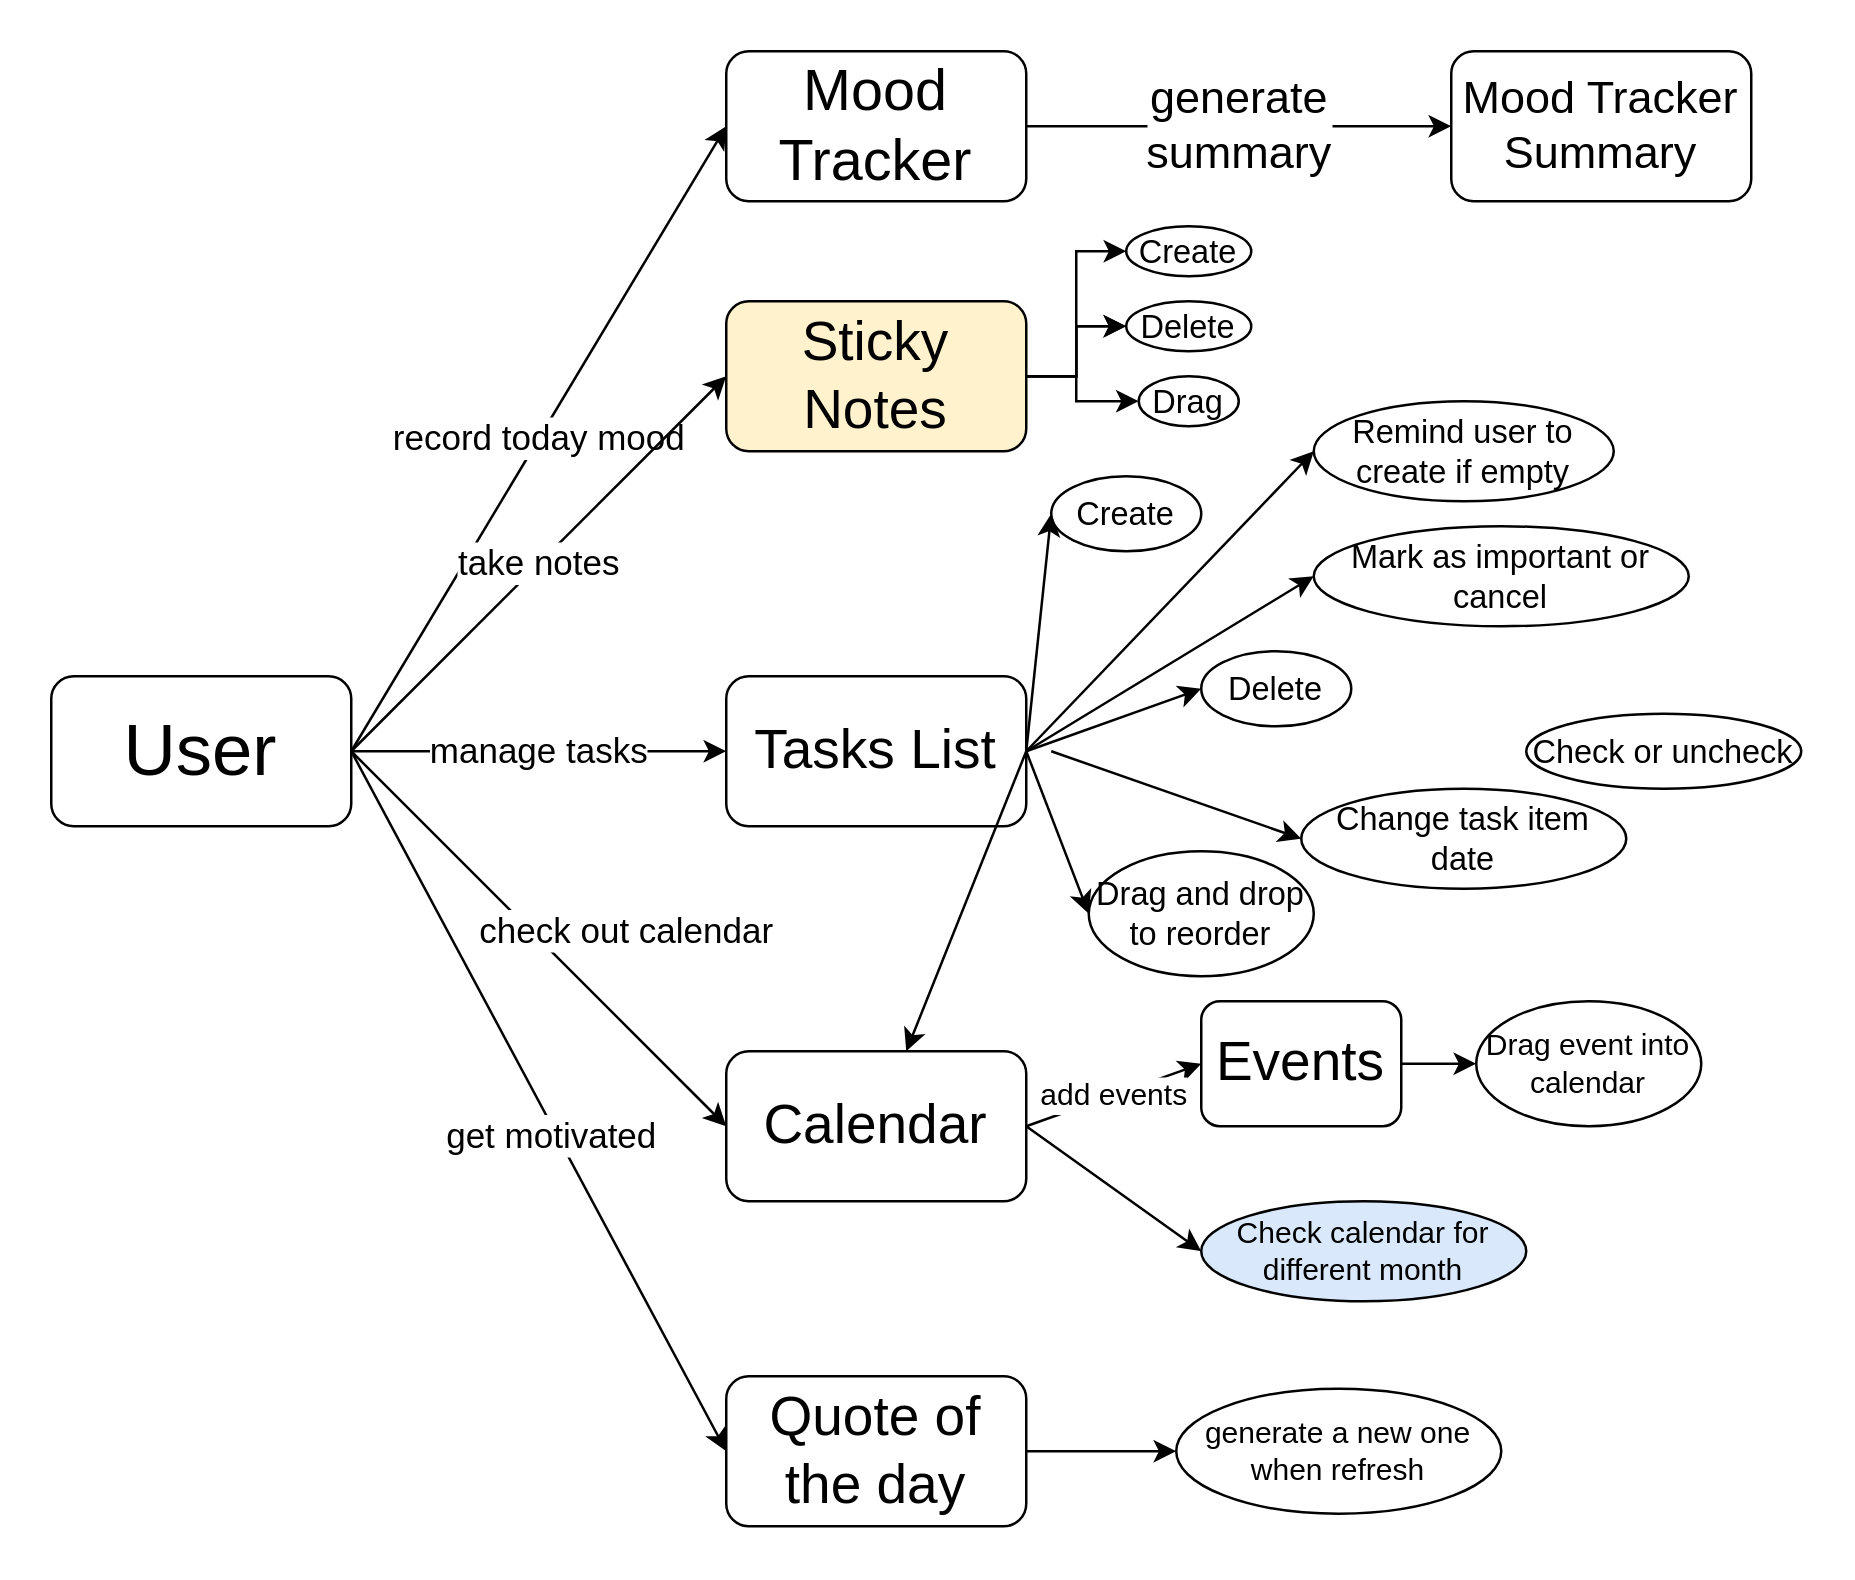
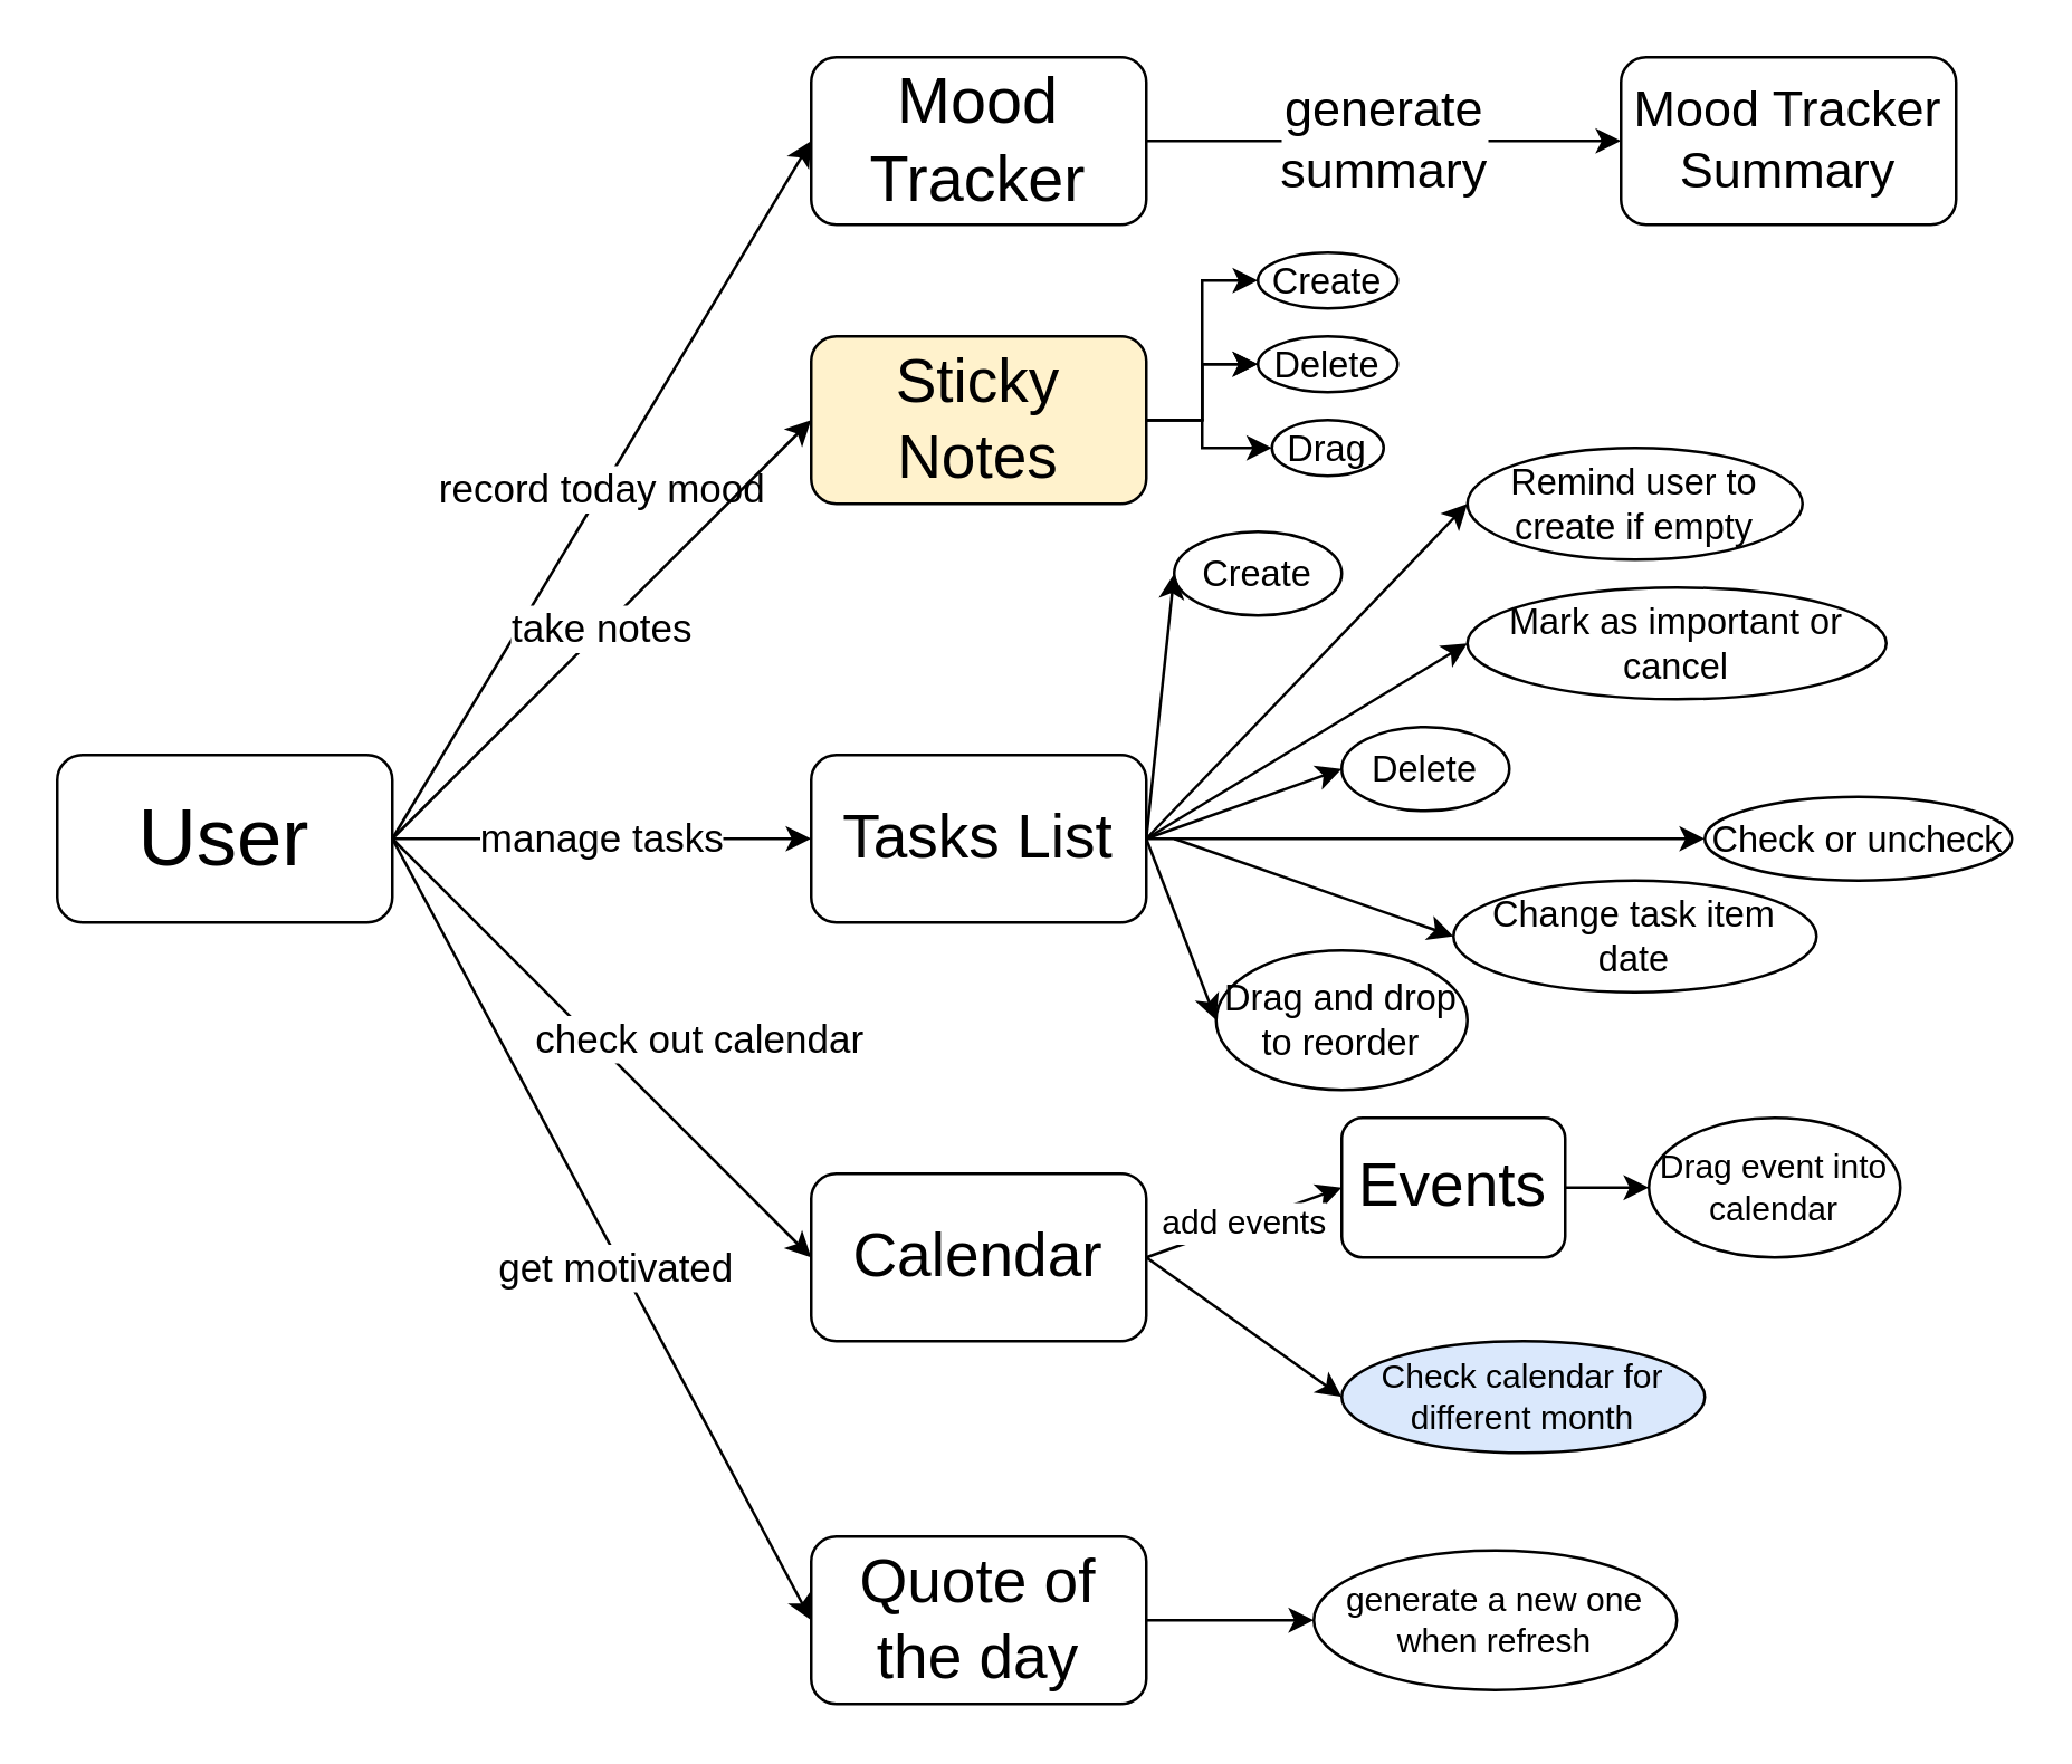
  <mxCell id="0" />
  <mxCell id="1" parent="0" />
  <mxCell id="2" value="&lt;font style=&quot;font-size: 29px&quot;&gt;User&lt;/font&gt;" style="rounded=1;whiteSpace=wrap;html=1;" vertex="1" parent="1"><mxGeometry x="20" y="270" width="120" height="60" as="geometry" /></mxCell>
  <mxCell id="3" value="&lt;font style=&quot;font-size: 23px&quot;&gt;Mood Tracker&lt;/font&gt;" style="rounded=1;whiteSpace=wrap;html=1;" vertex="1" parent="1"><mxGeometry x="290" y="20" width="120" height="60" as="geometry" /></mxCell>
  <mxCell id="4" value="record today mood" style="endArrow=classic;html=1;exitX=1;exitY=0.5;exitDx=0;exitDy=0;entryX=0;entryY=0.5;entryDx=0;entryDy=0;fontSize=14;" edge="1" parent="1" source="2" target="3"><mxGeometry width="50" height="50" relative="1" as="geometry"><mxPoint x="250" y="260" as="sourcePoint" /><mxPoint x="300" y="210" as="targetPoint" /></mxGeometry></mxCell>
  <mxCell id="5" value="Mood Tracker Summary" style="rounded=1;whiteSpace=wrap;html=1;fontSize=18;" vertex="1" parent="1"><mxGeometry x="580" y="20" width="120" height="60" as="geometry" /></mxCell>
  <mxCell id="6" value="generate &lt;br&gt;summary" style="endArrow=classic;html=1;fontSize=18;exitX=1;exitY=0.5;exitDx=0;exitDy=0;entryX=0;entryY=0.5;entryDx=0;entryDy=0;" edge="1" parent="1" source="3" target="5"><mxGeometry width="50" height="50" relative="1" as="geometry"><mxPoint x="440" y="190" as="sourcePoint" /><mxPoint x="490" y="140" as="targetPoint" /></mxGeometry></mxCell>
  <mxCell id="7" value="" style="edgeStyle=orthogonalEdgeStyle;rounded=0;orthogonalLoop=1;jettySize=auto;html=1;fontSize=10;entryX=0;entryY=0.5;entryDx=0;entryDy=0;" edge="1" parent="1" source="9" target="20"><mxGeometry relative="1" as="geometry" /></mxCell>
  <mxCell id="8" value="" style="edgeStyle=orthogonalEdgeStyle;rounded=0;orthogonalLoop=1;jettySize=auto;html=1;fontSize=12;" edge="1" parent="1" source="9" target="24"><mxGeometry relative="1" as="geometry"><Array as="points"><mxPoint x="430" y="150" /><mxPoint x="430" y="160" /></Array></mxGeometry></mxCell>
  <mxCell id="9" value="&lt;font style=&quot;font-size: 22px&quot;&gt;Sticky Notes&lt;/font&gt;" style="rounded=1;whiteSpace=wrap;html=1;fontSize=14;fillColor=#fff2cc;" vertex="1" parent="1"><mxGeometry x="290" y="120" width="120" height="60" as="geometry" /></mxCell>
  <mxCell id="10" value="take notes" style="endArrow=classic;html=1;fontSize=14;entryX=0;entryY=0.5;entryDx=0;entryDy=0;exitX=1;exitY=0.5;exitDx=0;exitDy=0;" edge="1" parent="1" source="2" target="9"><mxGeometry width="50" height="50" relative="1" as="geometry"><mxPoint x="140" y="250" as="sourcePoint" /><mxPoint x="380" y="240" as="targetPoint" /><Array as="points" /></mxGeometry></mxCell>
  <mxCell id="11" value="&lt;font style=&quot;font-size: 22px&quot;&gt;Tasks List&lt;/font&gt;" style="rounded=1;whiteSpace=wrap;html=1;fontSize=14;" vertex="1" parent="1"><mxGeometry x="290" y="270" width="120" height="60" as="geometry" /></mxCell>
  <mxCell id="12" value="manage tasks" style="endArrow=classic;html=1;fontSize=14;exitX=1;exitY=0.5;exitDx=0;exitDy=0;entryX=0;entryY=0.5;entryDx=0;entryDy=0;" edge="1" parent="1" source="2" target="11"><mxGeometry width="50" height="50" relative="1" as="geometry"><mxPoint x="330" y="280" as="sourcePoint" /><mxPoint x="380" y="230" as="targetPoint" /></mxGeometry></mxCell>
  <mxCell id="13" value="&lt;font style=&quot;font-size: 22px&quot;&gt;Calendar&lt;/font&gt;" style="rounded=1;whiteSpace=wrap;html=1;fontSize=14;" vertex="1" parent="1"><mxGeometry x="290" y="420" width="120" height="60" as="geometry" /></mxCell>
  <mxCell id="14" value="" style="endArrow=classic;html=1;fontSize=14;entryX=0;entryY=0.5;entryDx=0;entryDy=0;exitX=1;exitY=0.5;exitDx=0;exitDy=0;" edge="1" parent="1" source="2" target="13"><mxGeometry width="50" height="50" relative="1" as="geometry"><mxPoint x="140" y="250" as="sourcePoint" /><mxPoint x="380" y="230" as="targetPoint" /></mxGeometry></mxCell>
  <mxCell id="15" value="check out calendar" style="edgeLabel;html=1;align=center;verticalAlign=middle;resizable=0;points=[];fontSize=14;" vertex="1" connectable="0" parent="14"><mxGeometry x="-0.037" y="1" relative="1" as="geometry"><mxPoint x="36.8" as="offset" /></mxGeometry></mxCell>
  <mxCell id="16" value="" style="edgeStyle=orthogonalEdgeStyle;rounded=0;orthogonalLoop=1;jettySize=auto;html=1;fontSize=10;" edge="1" parent="1" source="17" target="45"><mxGeometry relative="1" as="geometry" /></mxCell>
  <mxCell id="17" value="&lt;font style=&quot;font-size: 22px&quot;&gt;Quote of the day&lt;/font&gt;" style="rounded=1;whiteSpace=wrap;html=1;fontSize=14;" vertex="1" parent="1"><mxGeometry x="290" y="550" width="120" height="60" as="geometry" /></mxCell>
  <mxCell id="18" value="" style="endArrow=classic;html=1;fontSize=14;exitX=1;exitY=0.5;exitDx=0;exitDy=0;entryX=0;entryY=0.5;entryDx=0;entryDy=0;" edge="1" parent="1" source="2" target="17"><mxGeometry width="50" height="50" relative="1" as="geometry"><mxPoint x="330" y="470" as="sourcePoint" /><mxPoint x="380" y="420" as="targetPoint" /></mxGeometry></mxCell>
  <mxCell id="19" value="get motivated" style="edgeLabel;html=1;align=center;verticalAlign=middle;resizable=0;points=[];fontSize=14;" vertex="1" connectable="0" parent="18"><mxGeometry x="0.09" y="-2" relative="1" as="geometry"><mxPoint as="offset" /></mxGeometry></mxCell>
  <mxCell id="20" value="Create" style="ellipse;whiteSpace=wrap;html=1;fontSize=13;" vertex="1" parent="1"><mxGeometry x="450" y="90" width="50" height="20" as="geometry" /></mxCell>
  <mxCell id="21" value="" style="edgeStyle=orthogonalEdgeStyle;rounded=0;orthogonalLoop=1;jettySize=auto;html=1;fontSize=10;" edge="1" parent="1" source="9" target="23"><mxGeometry relative="1" as="geometry" /></mxCell>
  <mxCell id="22" value="" style="edgeStyle=orthogonalEdgeStyle;rounded=0;orthogonalLoop=1;jettySize=auto;html=1;fontSize=12;" edge="1" parent="1" source="9" target="23"><mxGeometry relative="1" as="geometry" /></mxCell>
  <mxCell id="23" value="Delete" style="ellipse;whiteSpace=wrap;html=1;fontSize=13;" vertex="1" parent="1"><mxGeometry x="450" y="120" width="50" height="20" as="geometry" /></mxCell>
  <mxCell id="24" value="Drag" style="ellipse;whiteSpace=wrap;html=1;fontSize=13;" vertex="1" parent="1"><mxGeometry x="455" y="150" width="40" height="20" as="geometry" /></mxCell>
  <mxCell id="25" value="Create" style="ellipse;whiteSpace=wrap;html=1;fontSize=13;" vertex="1" parent="1"><mxGeometry x="420" y="190" width="60" height="30" as="geometry" /></mxCell>
  <mxCell id="26" value="Delete" style="ellipse;whiteSpace=wrap;html=1;fontSize=13;" vertex="1" parent="1"><mxGeometry x="480" y="260" width="60" height="30" as="geometry" /></mxCell>
  <mxCell id="27" value="Drag and drop to reorder" style="ellipse;whiteSpace=wrap;html=1;fontSize=13;" vertex="1" parent="1"><mxGeometry x="435" y="340" width="90" height="50" as="geometry" /></mxCell>
  <mxCell id="28" value="Mark as important or cancel" style="ellipse;whiteSpace=wrap;html=1;fontSize=13;" vertex="1" parent="1"><mxGeometry x="525" y="210" width="150" height="40" as="geometry" /></mxCell>
  <mxCell id="29" value="Check or uncheck" style="ellipse;whiteSpace=wrap;html=1;fontSize=13;" vertex="1" parent="1"><mxGeometry x="610" y="285" width="110" height="30" as="geometry" /></mxCell>
  <mxCell id="30" value="Change task item date" style="ellipse;whiteSpace=wrap;html=1;fontSize=13;" vertex="1" parent="1"><mxGeometry x="520" y="315" width="130" height="40" as="geometry" /></mxCell>
  <mxCell id="31" value="" style="endArrow=classic;html=1;fontSize=10;exitX=1;exitY=0.5;exitDx=0;exitDy=0;entryX=0;entryY=0.5;entryDx=0;entryDy=0;" edge="1" parent="1" source="11" target="25"><mxGeometry width="50" height="50" relative="1" as="geometry"><mxPoint x="510" y="320" as="sourcePoint" /><mxPoint x="560" y="270" as="targetPoint" /></mxGeometry></mxCell>
  <mxCell id="32" value="Remind user to create if empty" style="ellipse;whiteSpace=wrap;html=1;fontSize=13;" vertex="1" parent="1"><mxGeometry x="525" y="160" width="120" height="40" as="geometry" /></mxCell>
  <mxCell id="33" value="" style="endArrow=classic;html=1;fontSize=10;exitX=1;exitY=0.5;exitDx=0;exitDy=0;entryX=0;entryY=0.5;entryDx=0;entryDy=0;" edge="1" parent="1" source="11" target="32"><mxGeometry width="50" height="50" relative="1" as="geometry"><mxPoint x="510" y="320" as="sourcePoint" /><mxPoint x="560" y="270" as="targetPoint" /></mxGeometry></mxCell>
  <mxCell id="34" value="" style="endArrow=classic;html=1;fontSize=10;entryX=0;entryY=0.5;entryDx=0;entryDy=0;" edge="1" parent="1" target="26"><mxGeometry width="50" height="50" relative="1" as="geometry"><mxPoint x="410" y="300" as="sourcePoint" /><mxPoint x="560" y="270" as="targetPoint" /></mxGeometry></mxCell>
  <mxCell id="35" value="" style="endArrow=classic;html=1;fontSize=10;exitX=1;exitY=0.5;exitDx=0;exitDy=0;entryX=0;entryY=0.5;entryDx=0;entryDy=0;" edge="1" parent="1" source="11" target="28"><mxGeometry width="50" height="50" relative="1" as="geometry"><mxPoint x="510" y="320" as="sourcePoint" /><mxPoint x="560" y="270" as="targetPoint" /></mxGeometry></mxCell>
  <mxCell id="36" value="" style="endArrow=classic;html=1;fontSize=10;exitX=1;exitY=0.5;exitDx=0;exitDy=0;entryX=0;entryY=0.5;entryDx=0;entryDy=0;" edge="1" parent="1" source="11" target="27"><mxGeometry width="50" height="50" relative="1" as="geometry"><mxPoint x="510" y="320" as="sourcePoint" /><mxPoint x="560" y="270" as="targetPoint" /></mxGeometry></mxCell>
- <mxCell id="37" value="" style="endArrow=classic;html=1;fontSize=10;exitX=1;exitY=0.5;exitDx=0;exitDy=0;" edge="1" parent="1" source="11" target="13"><mxGeometry width="50" height="50" relative="1" as="geometry"><mxPoint x="510" y="320" as="sourcePoint" /><mxPoint x="560" y="270" as="targetPoint" /></mxGeometry></mxCell>
+ <mxCell id="37" value="" style="endArrow=classic;html=1;fontSize=10;exitX=1;exitY=0.5;exitDx=0;exitDy=0;entryX=0;entryY=0.5;entryDx=0;entryDy=0;" edge="1" parent="1" source="11" target="29"><mxGeometry width="50" height="50" relative="1" as="geometry"><mxPoint x="510" y="320" as="sourcePoint" /><mxPoint x="560" y="270" as="targetPoint" /></mxGeometry></mxCell>
  <mxCell id="38" value="" style="endArrow=classic;html=1;fontSize=10;entryX=0;entryY=0.5;entryDx=0;entryDy=0;" edge="1" parent="1" target="30"><mxGeometry width="50" height="50" relative="1" as="geometry"><mxPoint x="420" y="300" as="sourcePoint" /><mxPoint x="560" y="270" as="targetPoint" /></mxGeometry></mxCell>
  <mxCell id="39" value="Check calendar for different month" style="ellipse;whiteSpace=wrap;html=1;fontSize=12;fillColor=#dae8fc;" vertex="1" parent="1"><mxGeometry x="480" y="480" width="130" height="40" as="geometry" /></mxCell>
  <mxCell id="40" value="&lt;font style=&quot;font-size: 22px&quot;&gt;Events&lt;/font&gt;" style="rounded=1;whiteSpace=wrap;html=1;fontSize=14;" vertex="1" parent="1"><mxGeometry x="480" y="400" width="80" height="50" as="geometry" /></mxCell>
  <mxCell id="41" value="add events" style="endArrow=classic;html=1;fontSize=12;exitX=1;exitY=0.5;exitDx=0;exitDy=0;entryX=0;entryY=0.5;entryDx=0;entryDy=0;" edge="1" parent="1" source="13" target="40"><mxGeometry width="50" height="50" relative="1" as="geometry"><mxPoint x="390" y="450" as="sourcePoint" /><mxPoint x="440" y="400" as="targetPoint" /></mxGeometry></mxCell>
  <mxCell id="42" value="" style="endArrow=classic;html=1;fontSize=10;exitX=1;exitY=0.5;exitDx=0;exitDy=0;entryX=0;entryY=0.5;entryDx=0;entryDy=0;" edge="1" parent="1" source="13" target="39"><mxGeometry width="50" height="50" relative="1" as="geometry"><mxPoint x="390" y="450" as="sourcePoint" /><mxPoint x="440" y="400" as="targetPoint" /></mxGeometry></mxCell>
  <mxCell id="43" value="" style="edgeStyle=orthogonalEdgeStyle;rounded=0;orthogonalLoop=1;jettySize=auto;html=1;fontSize=10;" edge="1" parent="1" source="40" target="44"><mxGeometry relative="1" as="geometry" /></mxCell>
  <mxCell id="44" value="Drag event into calendar" style="ellipse;whiteSpace=wrap;html=1;fontSize=12;" vertex="1" parent="1"><mxGeometry x="590" y="400" width="90" height="50" as="geometry" /></mxCell>
  <mxCell id="45" value="generate a new one when refresh" style="ellipse;whiteSpace=wrap;html=1;fontSize=12;" vertex="1" parent="1"><mxGeometry x="470" y="555" width="130" height="50" as="geometry" /></mxCell>
